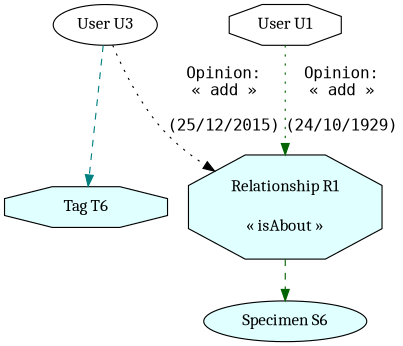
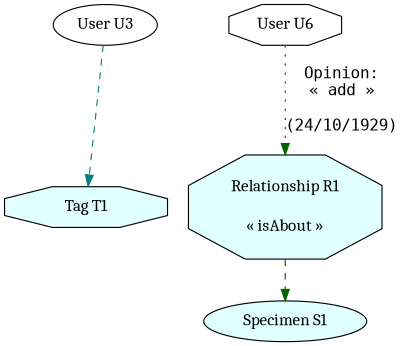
  digraph {
    node [fillcolor=lightcyan fontname=Cambria fontsize=15 shape=octagon style=filled]
    edge [color=darkgreen fontname=Consolas style=dashed]
-   n1 [label="Tag T6" width=2]
+   n1 [label="Tag T1" width=2]
    n2 [label="Relationship R1\n\n« isAbout »" width=2]
-   n3 [label="Specimen S6" shape=ellipse width=2]
-   "User U1" [fillcolor="" style=""]
+   n3 [label="Specimen S1" shape=ellipse width=2]
+   "User U1" [label="User U6" fillcolor="" style=""]
    "User U3" [shape=ellipse fillcolor="" style=""]
    n2 -> n3
    "User U1" -> n2 [label="Opinion:\n« add »\n\n(24/10/1929)" style=dotted]
    "User U3" -> n1 [color=teal]
-   "User U3" -> n2 [color=black label="Opinion:\n« add »\n\n(25/12/2015)" style=dotted]
  }
